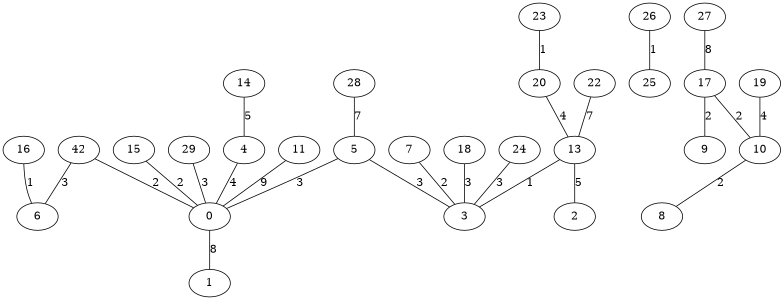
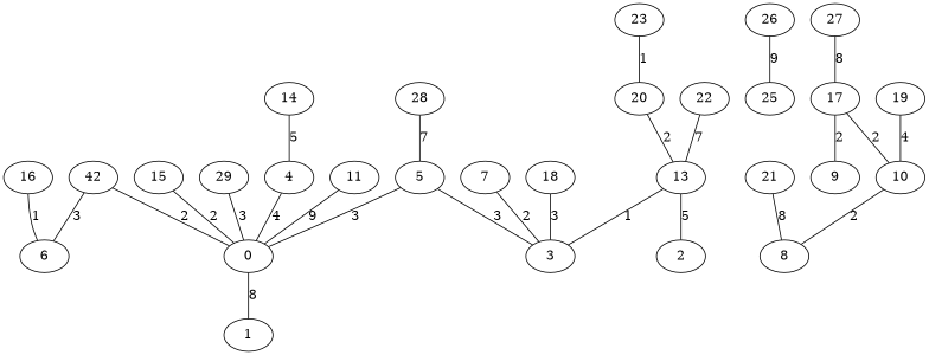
  graph {
    n1 [label=13]
    n2 [label=3]
    n3 [label=2]
    n4 [label=16]
    n5 [label=6]
    n6 [label=26]
    n7 [label=25]
    n8 [label=7]
    n9 [label=10]
    n10 [label=8]
    n11 [label=42]
    n12 [label=0]
    n13 [label=1]
    n14 [label=15]
    n15 [label=17]
    n16 [label=9]
    n17 [label=18]
    n18 [label=20]
    n19 [label=5]
    n20 [label=23]
-   n21 [label=24]
    n22 [label=29]
    n23 [label=4]
    n24 [label=19]
    n25 [label=14]
    n26 [label=22]
    n27 [label=28]
+   n28 [label=21]
    n29 [label=27]
    n30 [label=11]
    n1 -- n2 [label=1]
    n1 -- n3 [label=5]
    n4 -- n5 [label=1]
-   n6 -- n7 [label=1]
+   n6 -- n7 [label=9]
    n8 -- n2 [label=2]
    n9 -- n10 [label=2]
    n11 -- n5 [label=3]
    n11 -- n12 [label=2]
    n12 -- n13 [label=8]
    n14 -- n12 [label=2]
    n15 -- n9 [label=2]
    n15 -- n16 [label=2]
    n17 -- n2 [label=3]
-   n18 -- n1 [label=4]
+   n18 -- n1 [label=2]
    n19 -- n2 [label=3]
    n19 -- n12 [label=3]
    n20 -- n18 [label=1]
-   n21 -- n2 [label=3]
    n22 -- n12 [label=3]
    n23 -- n12 [label=4]
    n24 -- n9 [label=4]
    n25 -- n23 [label=5]
    n26 -- n1 [label=7]
    n27 -- n19 [label=7]
+   n28 -- n10 [label=8]
    n29 -- n15 [label=8]
    n30 -- n12 [label=9]
  }
